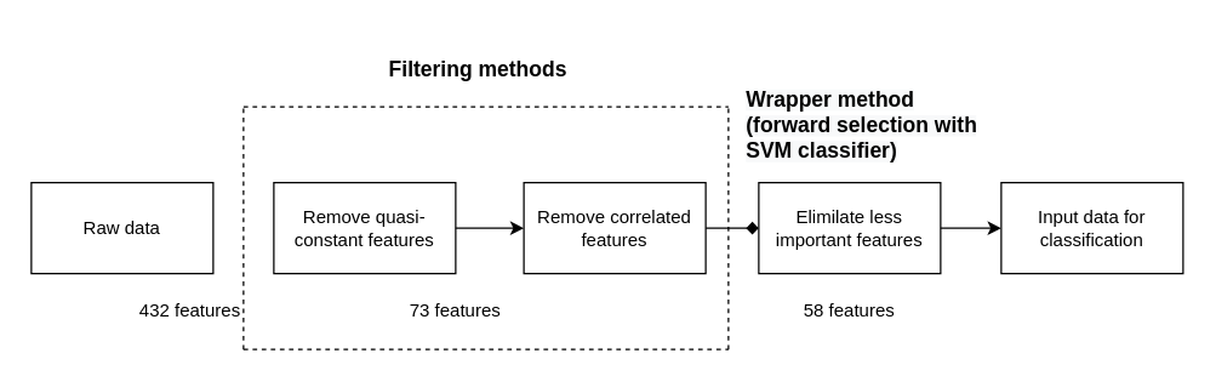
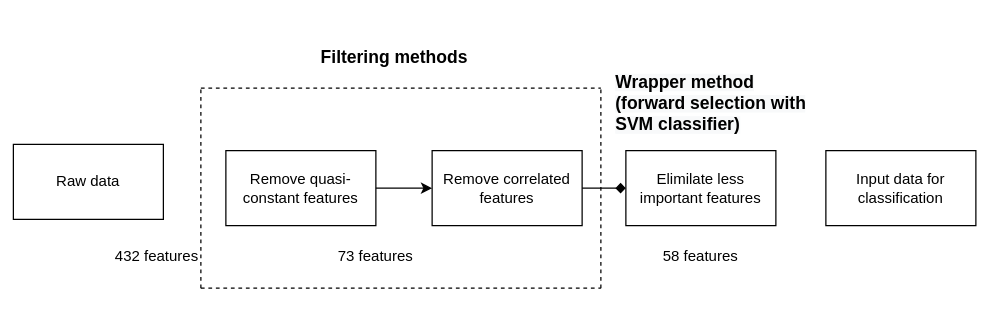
  <mxCell id="0" />
  <mxCell id="1" parent="0" />
- <mxCell id="2" value="Raw data" style="rounded=0;whiteSpace=wrap;html=1;fillColor=default;strokeColor=default;fontColor=default;" parent="1" vertex="1"><mxGeometry x="20" y="120" width="120" height="60" as="geometry" /></mxCell>
+ <mxCell id="2" value="Raw data" style="rounded=0;whiteSpace=wrap;html=1;fillColor=default;strokeColor=default;fontColor=default;" parent="1" vertex="1"><mxGeometry x="10" y="115" width="120" height="60" as="geometry" /></mxCell>
  <mxCell id="3" value="Remove quasi-constant features" style="rounded=0;whiteSpace=wrap;html=1;fillColor=default;strokeColor=default;fontColor=default;" parent="1" vertex="1"><mxGeometry x="180" y="120" width="120" height="60" as="geometry" /></mxCell>
  <mxCell id="4" value="Remove correlated features" style="rounded=0;whiteSpace=wrap;html=1;fillColor=default;strokeColor=default;fontColor=default;" parent="1" vertex="1"><mxGeometry x="345" y="120" width="120" height="60" as="geometry" /></mxCell>
  <mxCell id="5" value="Elimilate less important features" style="rounded=0;whiteSpace=wrap;html=1;fillColor=default;strokeColor=default;fontColor=default;" parent="1" vertex="1"><mxGeometry x="500" y="120" width="120" height="60" as="geometry" /></mxCell>
  <mxCell id="6" value="Input data for classification" style="rounded=0;whiteSpace=wrap;html=1;fillColor=default;strokeColor=default;fontColor=default;" parent="1" vertex="1"><mxGeometry x="660" y="120" width="120" height="60" as="geometry" /></mxCell>
  <mxCell id="7" value="" style="endArrow=none;dashed=1;html=1;rounded=0;fontColor=default;strokeColor=default;labelBackgroundColor=default;" parent="1" edge="1"><mxGeometry width="50" height="50" relative="1" as="geometry"><mxPoint x="160" y="230" as="sourcePoint" /><mxPoint x="160" y="70" as="targetPoint" /></mxGeometry></mxCell>
  <mxCell id="8" value="" style="endArrow=none;dashed=1;html=1;rounded=0;labelBackgroundColor=default;fontColor=default;strokeColor=default;" parent="1" edge="1"><mxGeometry width="50" height="50" relative="1" as="geometry"><mxPoint x="160" y="70" as="sourcePoint" /><mxPoint x="480" y="70" as="targetPoint" /></mxGeometry></mxCell>
  <mxCell id="9" value="" style="endArrow=none;dashed=1;html=1;rounded=0;labelBackgroundColor=default;fontColor=default;strokeColor=default;" parent="1" edge="1"><mxGeometry width="50" height="50" relative="1" as="geometry"><mxPoint x="480" y="230" as="sourcePoint" /><mxPoint x="480" y="70" as="targetPoint" /></mxGeometry></mxCell>
  <mxCell id="10" value="" style="endArrow=none;dashed=1;html=1;rounded=0;labelBackgroundColor=default;fontColor=default;strokeColor=default;" parent="1" edge="1"><mxGeometry width="50" height="50" relative="1" as="geometry"><mxPoint x="160" y="230" as="sourcePoint" /><mxPoint x="480" y="230" as="targetPoint" /></mxGeometry></mxCell>
  <mxCell id="11" value="&lt;b&gt;&lt;font style=&quot;font-size: 14px&quot;&gt;Filtering methods&lt;/font&gt;&lt;/b&gt;" style="text;html=1;strokeColor=none;fillColor=none;align=center;verticalAlign=middle;whiteSpace=wrap;rounded=0;fontColor=default;" parent="1" vertex="1"><mxGeometry x="220" y="20" width="190" height="50" as="geometry" /></mxCell>
  <mxCell id="12" value="&lt;b style=&quot;font-family: &amp;#34;helvetica&amp;#34; ; font-size: 12px ; font-style: normal ; letter-spacing: normal ; text-align: center ; text-indent: 0px ; text-transform: none ; word-spacing: 0px ; background-color: rgb(248 , 249 , 250)&quot;&gt;&lt;font style=&quot;font-size: 14px&quot;&gt;Wrapper method&lt;br&gt;(forward selection with SVM classifier)&lt;br&gt;&lt;/font&gt;&lt;/b&gt;" style="text;whiteSpace=wrap;html=1;fontSize=14;fontColor=default;" parent="1" vertex="1"><mxGeometry x="490" y="50" width="160" height="60" as="geometry" /></mxCell>
  <mxCell id="13" value="" style="endArrow=classic;html=1;rounded=0;labelBackgroundColor=default;fontSize=14;fontColor=default;strokeColor=default;exitX=1;exitY=0.5;exitDx=0;exitDy=0;entryX=0;entryY=0.5;entryDx=0;entryDy=0;" parent="1" source="3" target="4" edge="1"><mxGeometry width="50" height="50" relative="1" as="geometry"><mxPoint x="390" y="180" as="sourcePoint" /><mxPoint x="440" y="130" as="targetPoint" /></mxGeometry></mxCell>
  <mxCell id="14" value="" style="endArrow=diamond;html=1;rounded=0;labelBackgroundColor=default;fontSize=14;fontColor=default;strokeColor=default;exitX=1;exitY=0.5;exitDx=0;exitDy=0;entryX=0;entryY=0.5;entryDx=0;entryDy=0;" parent="1" source="4" target="5" edge="1"><mxGeometry width="50" height="50" relative="1" as="geometry"><mxPoint x="400" y="190" as="sourcePoint" /><mxPoint x="450" y="140" as="targetPoint" /></mxGeometry></mxCell>
- <mxCell id="15" value="" style="endArrow=classic;html=1;rounded=0;labelBackgroundColor=default;fontSize=14;fontColor=default;strokeColor=default;exitX=1;exitY=0.5;exitDx=0;exitDy=0;" parent="1" source="5" target="6" edge="1"><mxGeometry width="50" height="50" relative="1" as="geometry"><mxPoint x="410" y="200" as="sourcePoint" /><mxPoint x="460" y="150" as="targetPoint" /></mxGeometry></mxCell>
  <mxCell id="16" value="432 features" style="text;html=1;strokeColor=none;fillColor=none;align=center;verticalAlign=middle;whiteSpace=wrap;rounded=0;" vertex="1" parent="1"><mxGeometry x="90" y="190" width="70" height="30" as="geometry" /></mxCell>
  <mxCell id="17" value="73 features" style="text;html=1;strokeColor=none;fillColor=none;align=center;verticalAlign=middle;whiteSpace=wrap;rounded=0;" vertex="1" parent="1"><mxGeometry x="265" y="190" width="70" height="30" as="geometry" /></mxCell>
  <mxCell id="18" value="58&amp;nbsp;features" style="text;html=1;strokeColor=none;fillColor=none;align=center;verticalAlign=middle;whiteSpace=wrap;rounded=0;" vertex="1" parent="1"><mxGeometry x="525" y="190" width="70" height="30" as="geometry" /></mxCell>
